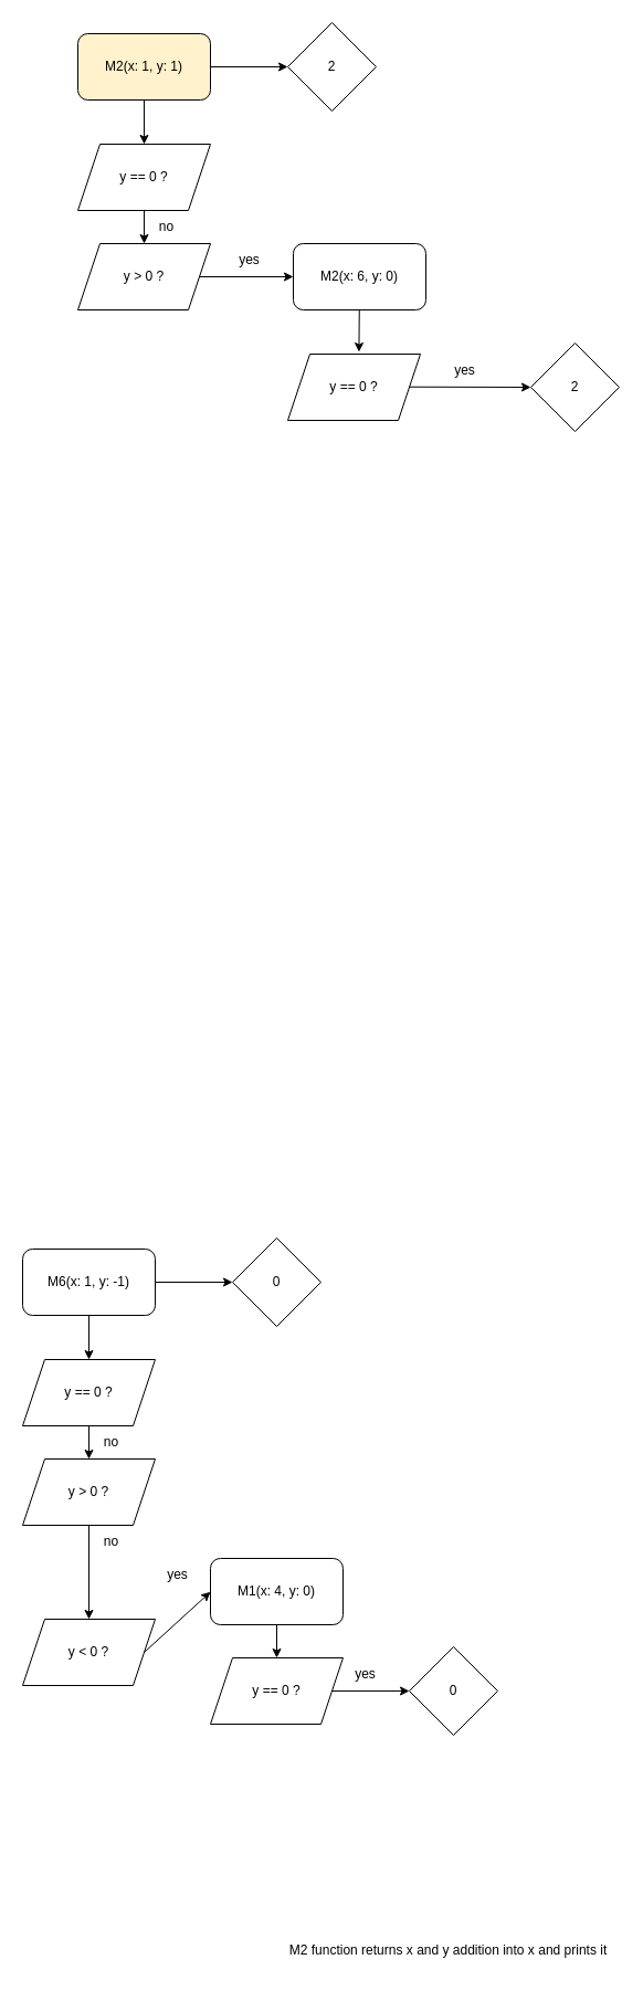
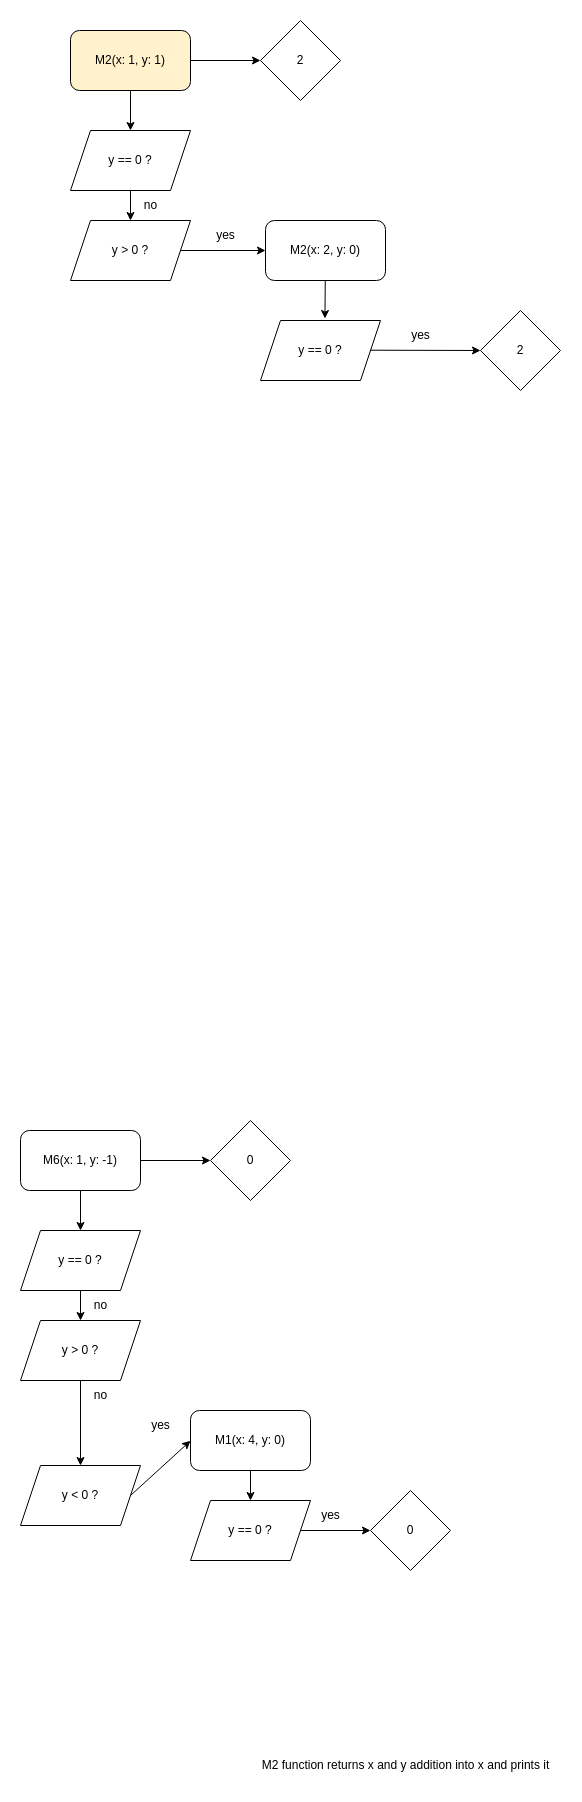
  <mxCell id="0" />
  <mxCell id="1" parent="0" />
  <mxCell id="2" style="edgeStyle=none;html=1;entryX=0;entryY=0.5;entryDx=0;entryDy=0;" edge="1" parent="1" source="3" target="17"><mxGeometry relative="1" as="geometry"><mxPoint x="250" y="60" as="targetPoint" /></mxGeometry></mxCell>
  <mxCell id="3" value="M2(x: 1, y: 1)" style="rounded=1;whiteSpace=wrap;html=1;fillColor=#fff2cc;" vertex="1" parent="1"><mxGeometry x="70" y="30" width="120" height="60" as="geometry" /></mxCell>
  <mxCell id="4" style="edgeStyle=none;html=1;" edge="1" parent="1"><mxGeometry relative="1" as="geometry"><mxPoint x="130" y="130" as="targetPoint" /><mxPoint x="130" y="90" as="sourcePoint" /></mxGeometry></mxCell>
  <mxCell id="5" style="edgeStyle=none;html=1;exitX=0.5;exitY=1;exitDx=0;exitDy=0;" edge="1" parent="1" source="6" target="8"><mxGeometry relative="1" as="geometry"><mxPoint x="130" y="250" as="targetPoint" /></mxGeometry></mxCell>
  <mxCell id="6" value="y == 0 ?" style="shape=parallelogram;perimeter=parallelogramPerimeter;whiteSpace=wrap;html=1;fixedSize=1;" vertex="1" parent="1"><mxGeometry x="70" y="130" width="120" height="60" as="geometry" /></mxCell>
  <mxCell id="7" style="edgeStyle=none;html=1;" edge="1" parent="1" source="8"><mxGeometry relative="1" as="geometry"><mxPoint x="265" y="250" as="targetPoint" /></mxGeometry></mxCell>
  <mxCell id="8" value="y &amp;gt; 0 ?" style="shape=parallelogram;perimeter=parallelogramPerimeter;whiteSpace=wrap;html=1;fixedSize=1;" vertex="1" parent="1"><mxGeometry x="70" y="220" width="120" height="60" as="geometry" /></mxCell>
  <mxCell id="9" value="no" style="text;html=1;align=center;verticalAlign=middle;resizable=0;points=[];autosize=1;strokeColor=none;fillColor=none;" vertex="1" parent="1"><mxGeometry x="130" y="190" width="40" height="30" as="geometry" /></mxCell>
  <mxCell id="10" value="yes" style="text;html=1;align=center;verticalAlign=middle;resizable=0;points=[];autosize=1;strokeColor=none;fillColor=none;" vertex="1" parent="1"><mxGeometry x="205" y="220" width="40" height="30" as="geometry" /></mxCell>
  <mxCell id="11" style="edgeStyle=none;html=1;entryX=0.537;entryY=-0.033;entryDx=0;entryDy=0;entryPerimeter=0;" edge="1" parent="1" source="12" target="13"><mxGeometry relative="1" as="geometry"><mxPoint x="365" y="310" as="targetPoint" /></mxGeometry></mxCell>
- <mxCell id="12" value="M2(x: 6, y: 0)" style="rounded=1;whiteSpace=wrap;html=1;" vertex="1" parent="1"><mxGeometry x="265" y="220" width="120" height="60" as="geometry" /></mxCell>
+ <mxCell id="12" value="M2(x: 2, y: 0)" style="rounded=1;whiteSpace=wrap;html=1;" vertex="1" parent="1"><mxGeometry x="265" y="220" width="120" height="60" as="geometry" /></mxCell>
  <mxCell id="13" value="y == 0 ?" style="shape=parallelogram;perimeter=parallelogramPerimeter;whiteSpace=wrap;html=1;fixedSize=1;" vertex="1" parent="1"><mxGeometry x="260" y="320" width="120" height="60" as="geometry" /></mxCell>
  <mxCell id="14" style="edgeStyle=none;html=1;exitX=1;exitY=0.5;exitDx=0;exitDy=0;" edge="1" parent="1"><mxGeometry relative="1" as="geometry"><mxPoint x="480" y="350" as="targetPoint" /><mxPoint x="370" y="349.71" as="sourcePoint" /></mxGeometry></mxCell>
  <mxCell id="15" value="yes" style="text;html=1;align=center;verticalAlign=middle;resizable=0;points=[];autosize=1;strokeColor=none;fillColor=none;" vertex="1" parent="1"><mxGeometry x="400" y="320" width="40" height="30" as="geometry" /></mxCell>
  <mxCell id="16" value="2" style="rhombus;whiteSpace=wrap;html=1;" vertex="1" parent="1"><mxGeometry x="480" y="310" width="80" height="80" as="geometry" /></mxCell>
  <mxCell id="17" value="2" style="rhombus;whiteSpace=wrap;html=1;" vertex="1" parent="1"><mxGeometry x="260" y="20" width="80" height="80" as="geometry" /></mxCell>
  <mxCell id="18" style="edgeStyle=none;html=1;entryX=0;entryY=0.5;entryDx=0;entryDy=0;" edge="1" parent="1" source="19" target="31"><mxGeometry relative="1" as="geometry"><mxPoint x="200" y="1160" as="targetPoint" /></mxGeometry></mxCell>
  <mxCell id="19" value="M6(x: 1, y: -1)" style="rounded=1;whiteSpace=wrap;html=1;" vertex="1" parent="1"><mxGeometry x="20" y="1130" width="120" height="60" as="geometry" /></mxCell>
  <mxCell id="20" style="edgeStyle=none;html=1;" edge="1" parent="1"><mxGeometry relative="1" as="geometry"><mxPoint x="80" y="1230" as="targetPoint" /><mxPoint x="80" y="1190" as="sourcePoint" /></mxGeometry></mxCell>
  <mxCell id="21" style="edgeStyle=none;html=1;exitX=0.5;exitY=1;exitDx=0;exitDy=0;" edge="1" parent="1" source="22" target="24"><mxGeometry relative="1" as="geometry"><mxPoint x="80" y="1350" as="targetPoint" /></mxGeometry></mxCell>
  <mxCell id="22" value="y == 0 ?" style="shape=parallelogram;perimeter=parallelogramPerimeter;whiteSpace=wrap;html=1;fixedSize=1;" vertex="1" parent="1"><mxGeometry x="20" y="1230" width="120" height="60" as="geometry" /></mxCell>
  <mxCell id="23" style="edgeStyle=none;html=1;" edge="1" parent="1" source="24" target="33"><mxGeometry relative="1" as="geometry" /></mxCell>
  <mxCell id="24" value="y &amp;gt; 0 ?" style="shape=parallelogram;perimeter=parallelogramPerimeter;whiteSpace=wrap;html=1;fixedSize=1;" vertex="1" parent="1"><mxGeometry x="20" y="1320" width="120" height="60" as="geometry" /></mxCell>
  <mxCell id="25" value="no" style="text;html=1;align=center;verticalAlign=middle;resizable=0;points=[];autosize=1;strokeColor=none;fillColor=none;" vertex="1" parent="1"><mxGeometry x="80" y="1290" width="40" height="30" as="geometry" /></mxCell>
  <mxCell id="26" style="edgeStyle=none;html=1;entryX=0.5;entryY=0;entryDx=0;entryDy=0;" edge="1" parent="1" source="27" target="28"><mxGeometry relative="1" as="geometry"><mxPoint x="290" y="1500" as="targetPoint" /></mxGeometry></mxCell>
  <mxCell id="27" value="M1(x: 4, y: 0)" style="rounded=1;whiteSpace=wrap;html=1;" vertex="1" parent="1"><mxGeometry x="190" y="1410" width="120" height="60" as="geometry" /></mxCell>
  <mxCell id="28" value="y == 0 ?" style="shape=parallelogram;perimeter=parallelogramPerimeter;whiteSpace=wrap;html=1;fixedSize=1;" vertex="1" parent="1"><mxGeometry x="190" y="1500" width="120" height="60" as="geometry" /></mxCell>
  <mxCell id="29" style="edgeStyle=none;html=1;exitX=1;exitY=0.5;exitDx=0;exitDy=0;entryX=0;entryY=0.5;entryDx=0;entryDy=0;" edge="1" parent="1" target="30"><mxGeometry relative="1" as="geometry"><mxPoint x="300" y="1530" as="sourcePoint" /></mxGeometry></mxCell>
  <mxCell id="30" value="0" style="rhombus;whiteSpace=wrap;html=1;" vertex="1" parent="1"><mxGeometry x="370" y="1490" width="80" height="80" as="geometry" /></mxCell>
  <mxCell id="31" value="0" style="rhombus;whiteSpace=wrap;html=1;" vertex="1" parent="1"><mxGeometry x="210" y="1120" width="80" height="80" as="geometry" /></mxCell>
  <mxCell id="32" style="edgeStyle=none;html=1;exitX=1;exitY=0.5;exitDx=0;exitDy=0;entryX=0;entryY=0.51;entryDx=0;entryDy=0;entryPerimeter=0;" edge="1" parent="1" source="33"><mxGeometry relative="1" as="geometry"><mxPoint x="190" y="1440.3" as="targetPoint" /></mxGeometry></mxCell>
  <mxCell id="33" value="y &amp;lt; 0 ?" style="shape=parallelogram;perimeter=parallelogramPerimeter;whiteSpace=wrap;html=1;fixedSize=1;" vertex="1" parent="1"><mxGeometry x="20" y="1465" width="120" height="60" as="geometry" /></mxCell>
  <mxCell id="34" value="no" style="text;html=1;align=center;verticalAlign=middle;resizable=0;points=[];autosize=1;strokeColor=none;fillColor=none;" vertex="1" parent="1"><mxGeometry x="80" y="1380" width="40" height="30" as="geometry" /></mxCell>
  <mxCell id="35" value="yes" style="text;html=1;align=center;verticalAlign=middle;resizable=0;points=[];autosize=1;strokeColor=none;fillColor=none;" vertex="1" parent="1"><mxGeometry x="140" y="1410" width="40" height="30" as="geometry" /></mxCell>
  <mxCell id="36" value="yes" style="text;html=1;align=center;verticalAlign=middle;resizable=0;points=[];autosize=1;strokeColor=none;fillColor=none;" vertex="1" parent="1"><mxGeometry x="310" y="1500" width="40" height="30" as="geometry" /></mxCell>
  <mxCell id="37" value="M2 function returns x and y addition into x and prints it" style="text;html=1;align=center;verticalAlign=middle;resizable=0;points=[];autosize=1;strokeColor=none;fillColor=none;" vertex="1" parent="1"><mxGeometry x="250" y="1750" width="310" height="30" as="geometry" /></mxCell>
